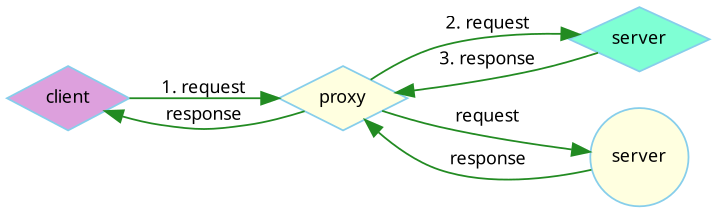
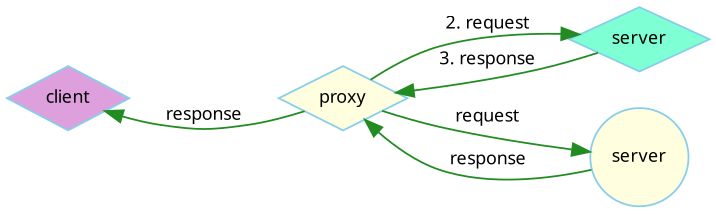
  digraph {
    rankdir=LR
    node [color=skyblue fillcolor=lightyellow fontname=Verdana fontsize=10 shape=diamond style=filled]
    edge [color=forestgreen fontname=Verdana fontsize=10]
    client [fillcolor=plum]
    proxy
    n3 [fillcolor=aquamarine label=server]
    n4 [label=server shape=circle]
-   client -> proxy [label="1. request"]
    proxy -> client [label=response]
    proxy -> n3 [label="2. request"]
    proxy -> n4 [label=request]
    n3 -> proxy [label="3. response"]
    n4 -> proxy [label=response]
  }
